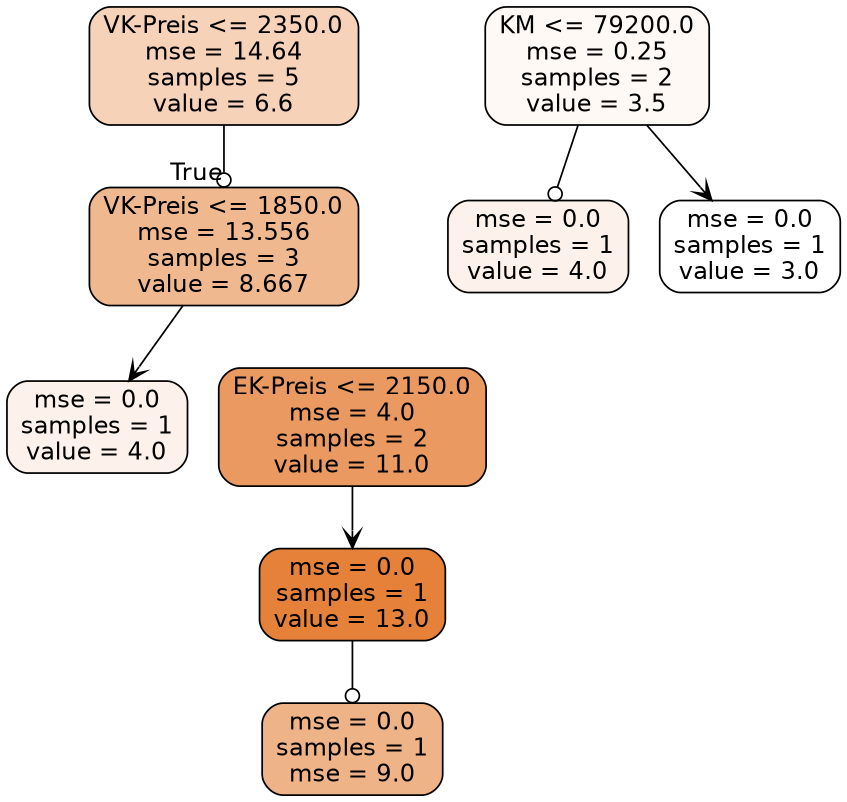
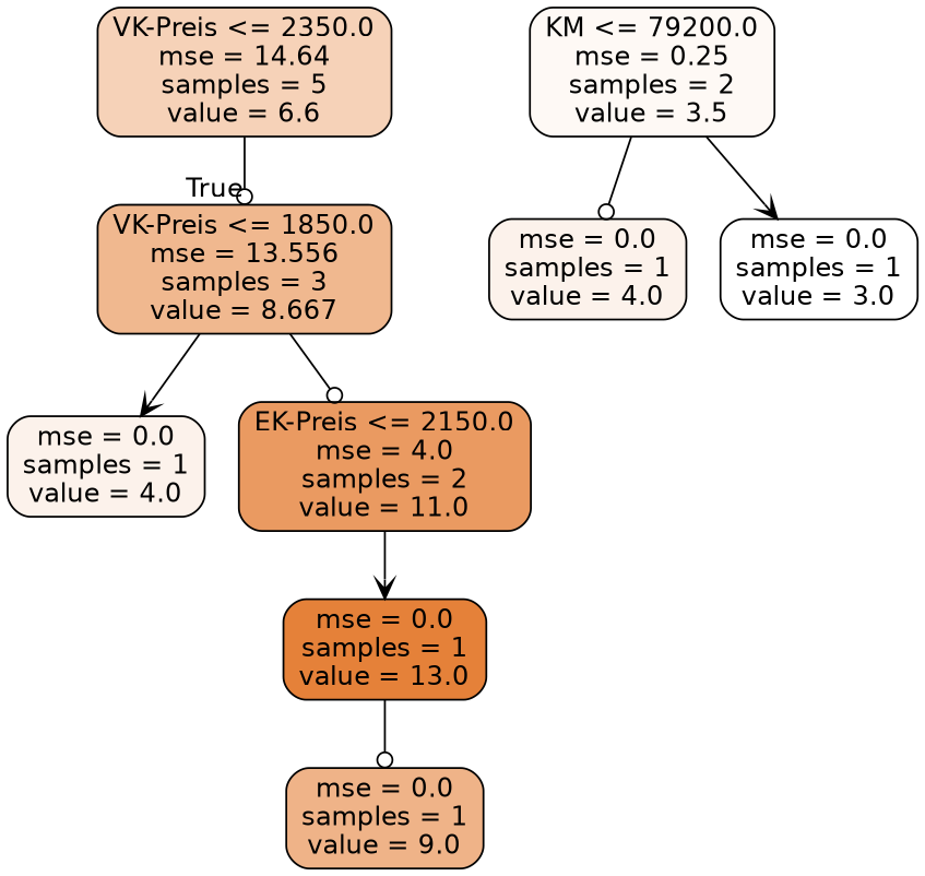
  digraph {
    node [color=black fillcolor="#fcf2eb" fontname=helvetica shape=box style="filled, rounded"]
    edge [arrowhead=odot fontname=helvetica]
    n1 [fillcolor="#f6d2b8" label="VK-Preis <= 2350.0\nmse = 14.64\nsamples = 5\nvalue = 6.6"]
    n2 [fillcolor="#f0b88f" label="VK-Preis <= 1850.0\nmse = 13.556\nsamples = 3\nvalue = 8.667"]
    n3 [label="mse = 0.0\nsamples = 1\nvalue = 4.0"]
    n4 [fillcolor="#ea9a61" label="EK-Preis <= 2150.0\nmse = 4.0\nsamples = 2\nvalue = 11.0"]
    n5 [fillcolor="#fef9f5" label="KM <= 79200.0\nmse = 0.25\nsamples = 2\nvalue = 3.5"]
    n6 [label="mse = 0.0\nsamples = 1\nvalue = 4.0"]
    n7 [fillcolor="#ffffff" label="mse = 0.0\nsamples = 1\nvalue = 3.0"]
    n8 [fillcolor="#e58139" label="mse = 0.0\nsamples = 1\nvalue = 13.0"]
-   n9 [fillcolor="#efb388" label="mse = 0.0\nsamples = 1\nmse = 9.0"]
+   n9 [fillcolor="#efb388" label="mse = 0.0\nsamples = 1\nvalue = 9.0"]
    n1 -> n2 [headlabel=True labelangle=45 labeldistance=2.5]
    n2 -> n3 [arrowhead=vee]
+   n2 -> n4
    n4 -> n8 [arrowhead=vee]
    n5 -> n6
    n5 -> n7 [arrowhead=vee]
    n8 -> n9
  }
